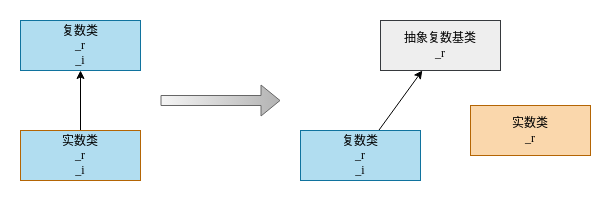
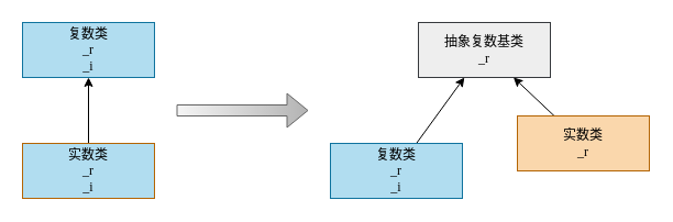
  <mxCell id="0" />
  <mxCell id="1" parent="0" />
  <mxCell id="2" value="&lt;font face=&quot;consolas&quot;&gt;抽象复数基类&lt;br&gt;_r&lt;/font&gt;" style="rounded=0;whiteSpace=wrap;html=1;fillColor=#EEEEEE;strokeColor=#36393D;" vertex="1" parent="1"><mxGeometry x="380" y="20" width="120" height="50" as="geometry" /></mxCell>
  <mxCell id="3" value="" style="rounded=0;orthogonalLoop=1;jettySize=auto;html=1;" edge="1" parent="1" source="4" target="2"><mxGeometry relative="1" as="geometry" /></mxCell>
  <mxCell id="4" value="&lt;font face=&quot;consolas&quot;&gt;复数类&lt;br&gt;_r&lt;br&gt;_i&lt;br&gt;&lt;/font&gt;" style="rounded=0;whiteSpace=wrap;html=1;fillColor=#b1ddf0;strokeColor=#10739e;" vertex="1" parent="1"><mxGeometry x="300" y="130" width="120" height="50" as="geometry" /></mxCell>
+ <mxCell id="5" value="" style="rounded=0;orthogonalLoop=1;jettySize=auto;html=1;" edge="1" parent="1" source="6" target="2"><mxGeometry relative="1" as="geometry" /></mxCell>
  <mxCell id="6" value="&lt;font face=&quot;consolas&quot;&gt;实数类&lt;br&gt;_r&lt;br&gt;&lt;/font&gt;" style="rounded=0;whiteSpace=wrap;html=1;fillColor=#fad7ac;strokeColor=#b46504;" vertex="1" parent="1"><mxGeometry x="470" y="105" width="120" height="50" as="geometry" /></mxCell>
  <mxCell id="7" value="&lt;font face=&quot;consolas&quot;&gt;复数类&lt;br&gt;_r&lt;br&gt;_i&lt;br&gt;&lt;/font&gt;" style="rounded=0;whiteSpace=wrap;html=1;fillColor=#b1ddf0;strokeColor=#10739e;" vertex="1" parent="1"><mxGeometry y="20" width="120" height="50" as="geometry" x="20" /></mxCell>
  <mxCell id="8" value="" style="rounded=0;orthogonalLoop=1;jettySize=auto;html=1;" edge="1" parent="1" source="9" target="7"><mxGeometry relative="1" as="geometry" /></mxCell>
  <mxCell id="9" value="&lt;font face=&quot;consolas&quot;&gt;实数类&lt;br&gt;_r&lt;br&gt;_i&lt;br&gt;&lt;/font&gt;" style="rounded=0;whiteSpace=wrap;html=1;fillColor=#b1ddf0;strokeColor=#b46504;" vertex="1" parent="1"><mxGeometry y="130" width="120" height="50" as="geometry" x="20" /></mxCell>
  <mxCell id="10" value="" style="shape=flexArrow;endArrow=classic;html=1;rounded=0;fillColor=#f5f5f5;gradientColor=#b3b3b3;gradientDirection=east;strokeColor=#666666;" edge="1" parent="1"><mxGeometry width="50" height="50" relative="1" as="geometry"><mxPoint x="160" y="100" as="sourcePoint" /><mxPoint x="280" y="100" as="targetPoint" /></mxGeometry></mxCell>
